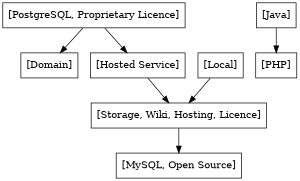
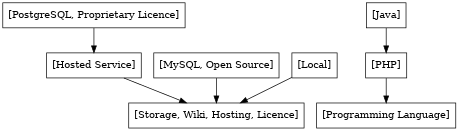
  digraph {
    rankdir=TB
    node [shape=box]
    edge [arrowhead=normal]
    n1 [label="[PostgreSQL, Proprietary Licence]"]
-   n2 [label="[Domain]"]
    n3 [label="[Hosted Service]"]
    n4 [label="[MySQL, Open Source]"]
    n5 [label="[Storage, Wiki, Hosting, Licence]"]
    n6 [label="[Local]"]
+   n7 [label="[Programming Language]"]
    n8 [label="[Java]"]
    n9 [label="[PHP]"]
-   n1 -> n2
    n1 -> n3
    n3 -> n5
-   n5 -> n4
+   n4 -> n5
    n6 -> n5
    n8 -> n9
+   n9 -> n7
  }
